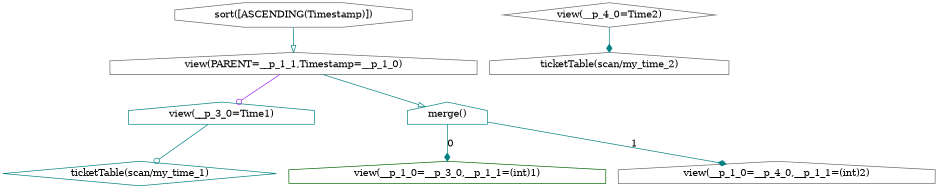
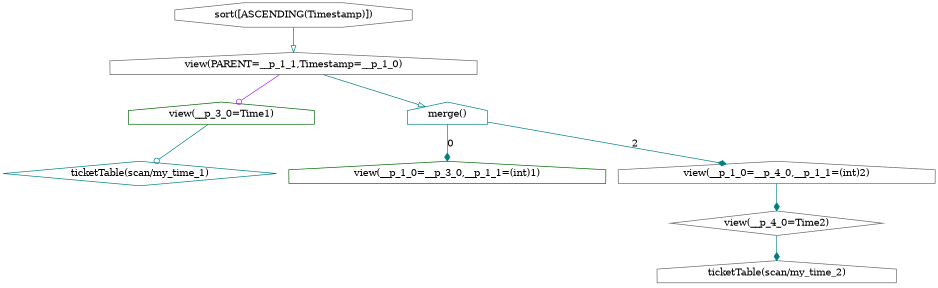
  digraph {
    node [color=gray40 shape=house]
    edge [arrowhead=diamond color=teal]
    n1 [color=teal label="ticketTable(scan/my_time_1)" shape=diamond]
    n2 [label="ticketTable(scan/my_time_2)"]
-   n3 [color=teal label="view(__p_3_0=Time1)"]
+   n3 [color=darkgreen label="view(__p_3_0=Time1)"]
    n4 [label="view(__p_4_0=Time2)" shape=diamond]
    n5 [color=darkgreen label="view(__p_1_0=__p_3_0,__p_1_1=(int)1)"]
    n6 [label="view(__p_1_0=__p_4_0,__p_1_1=(int)2)"]
    n7 [color=teal label="merge()"]
    n8 [label="view(PARENT=__p_1_1,Timestamp=__p_1_0)"]
    n9 [label="sort([ASCENDING(Timestamp)])" shape=octagon]
    n3 -> n1 [arrowhead=odot]
    n4 -> n2
+   n6 -> n4
    n7 -> n5 [label=0]
-   n7 -> n6 [label=1]
+   n7 -> n6 [label=2]
    n8 -> n3 [arrowhead=odot color=purple]
    n8 -> n7 [arrowhead=onormal]
    n9 -> n8 [arrowhead=onormal]
  }
